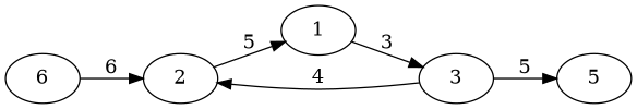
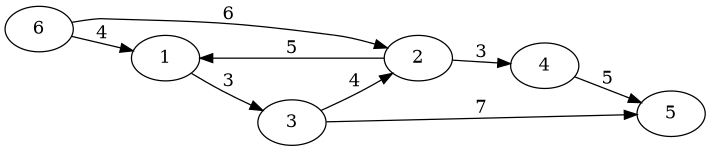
  digraph {
    rankdir=LR
    n1 [label=6]
    1
    2
    3
+   4
    5
+   n1 -> 1 [label=4]
    n1 -> 2 [label=6]
    1 -> 3 [label=3]
    2 -> 1 [label=5]
+   2 -> 4 [label=3]
    3 -> 2 [label=4]
-   3 -> 5 [label=5]
+   3 -> 5 [label=7]
+   4 -> 5 [label=5]
  }
